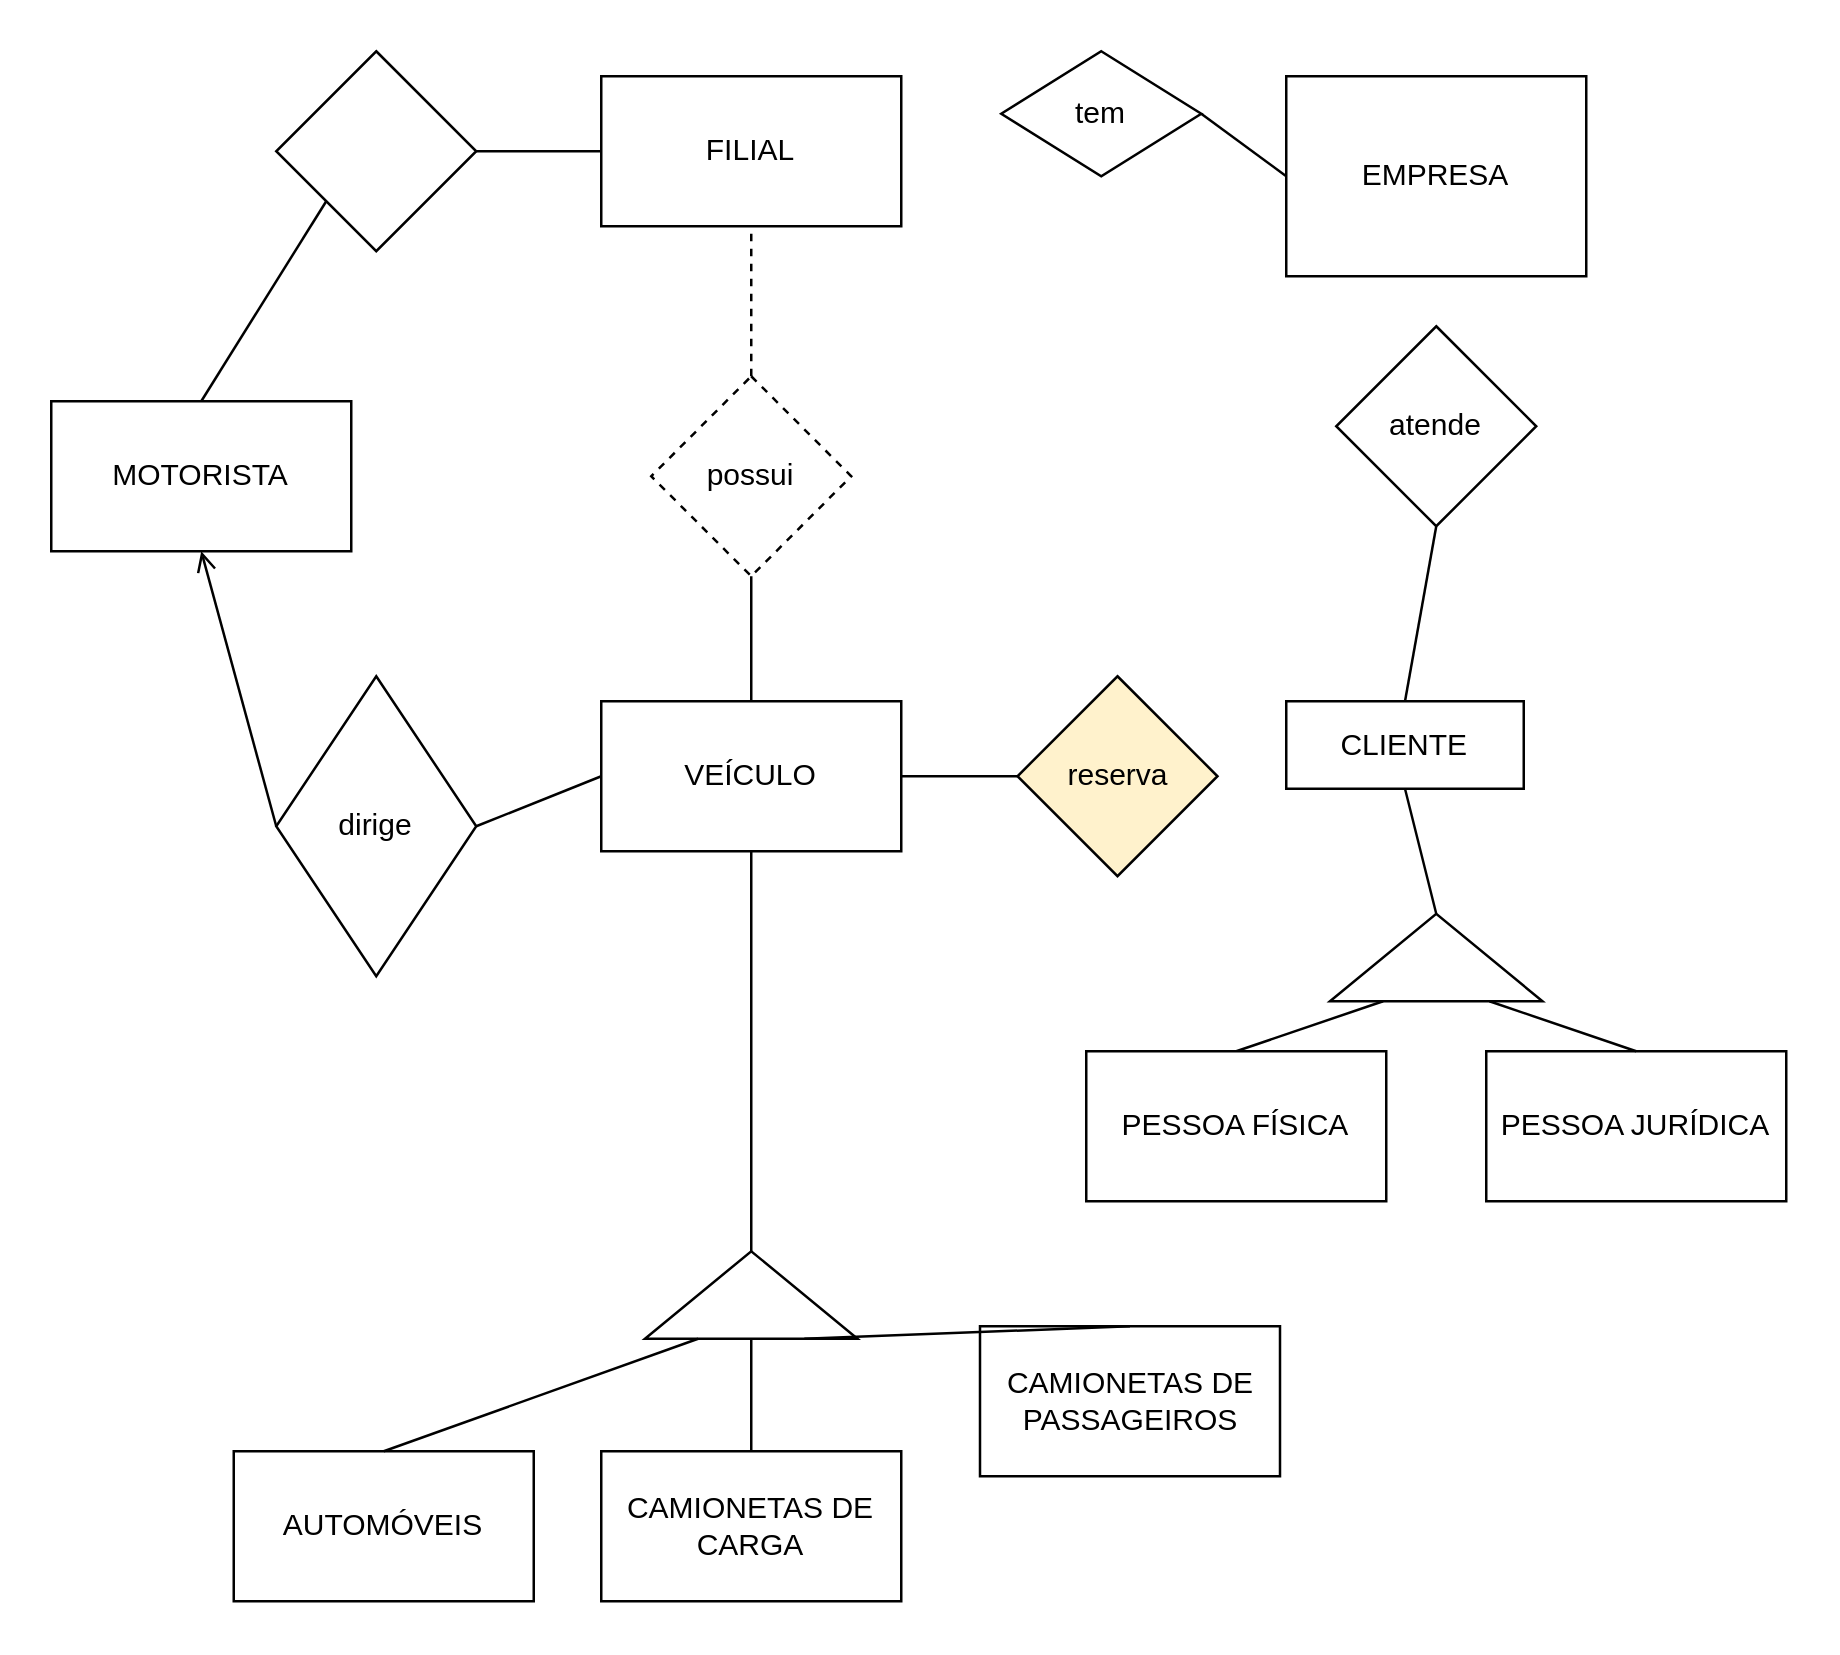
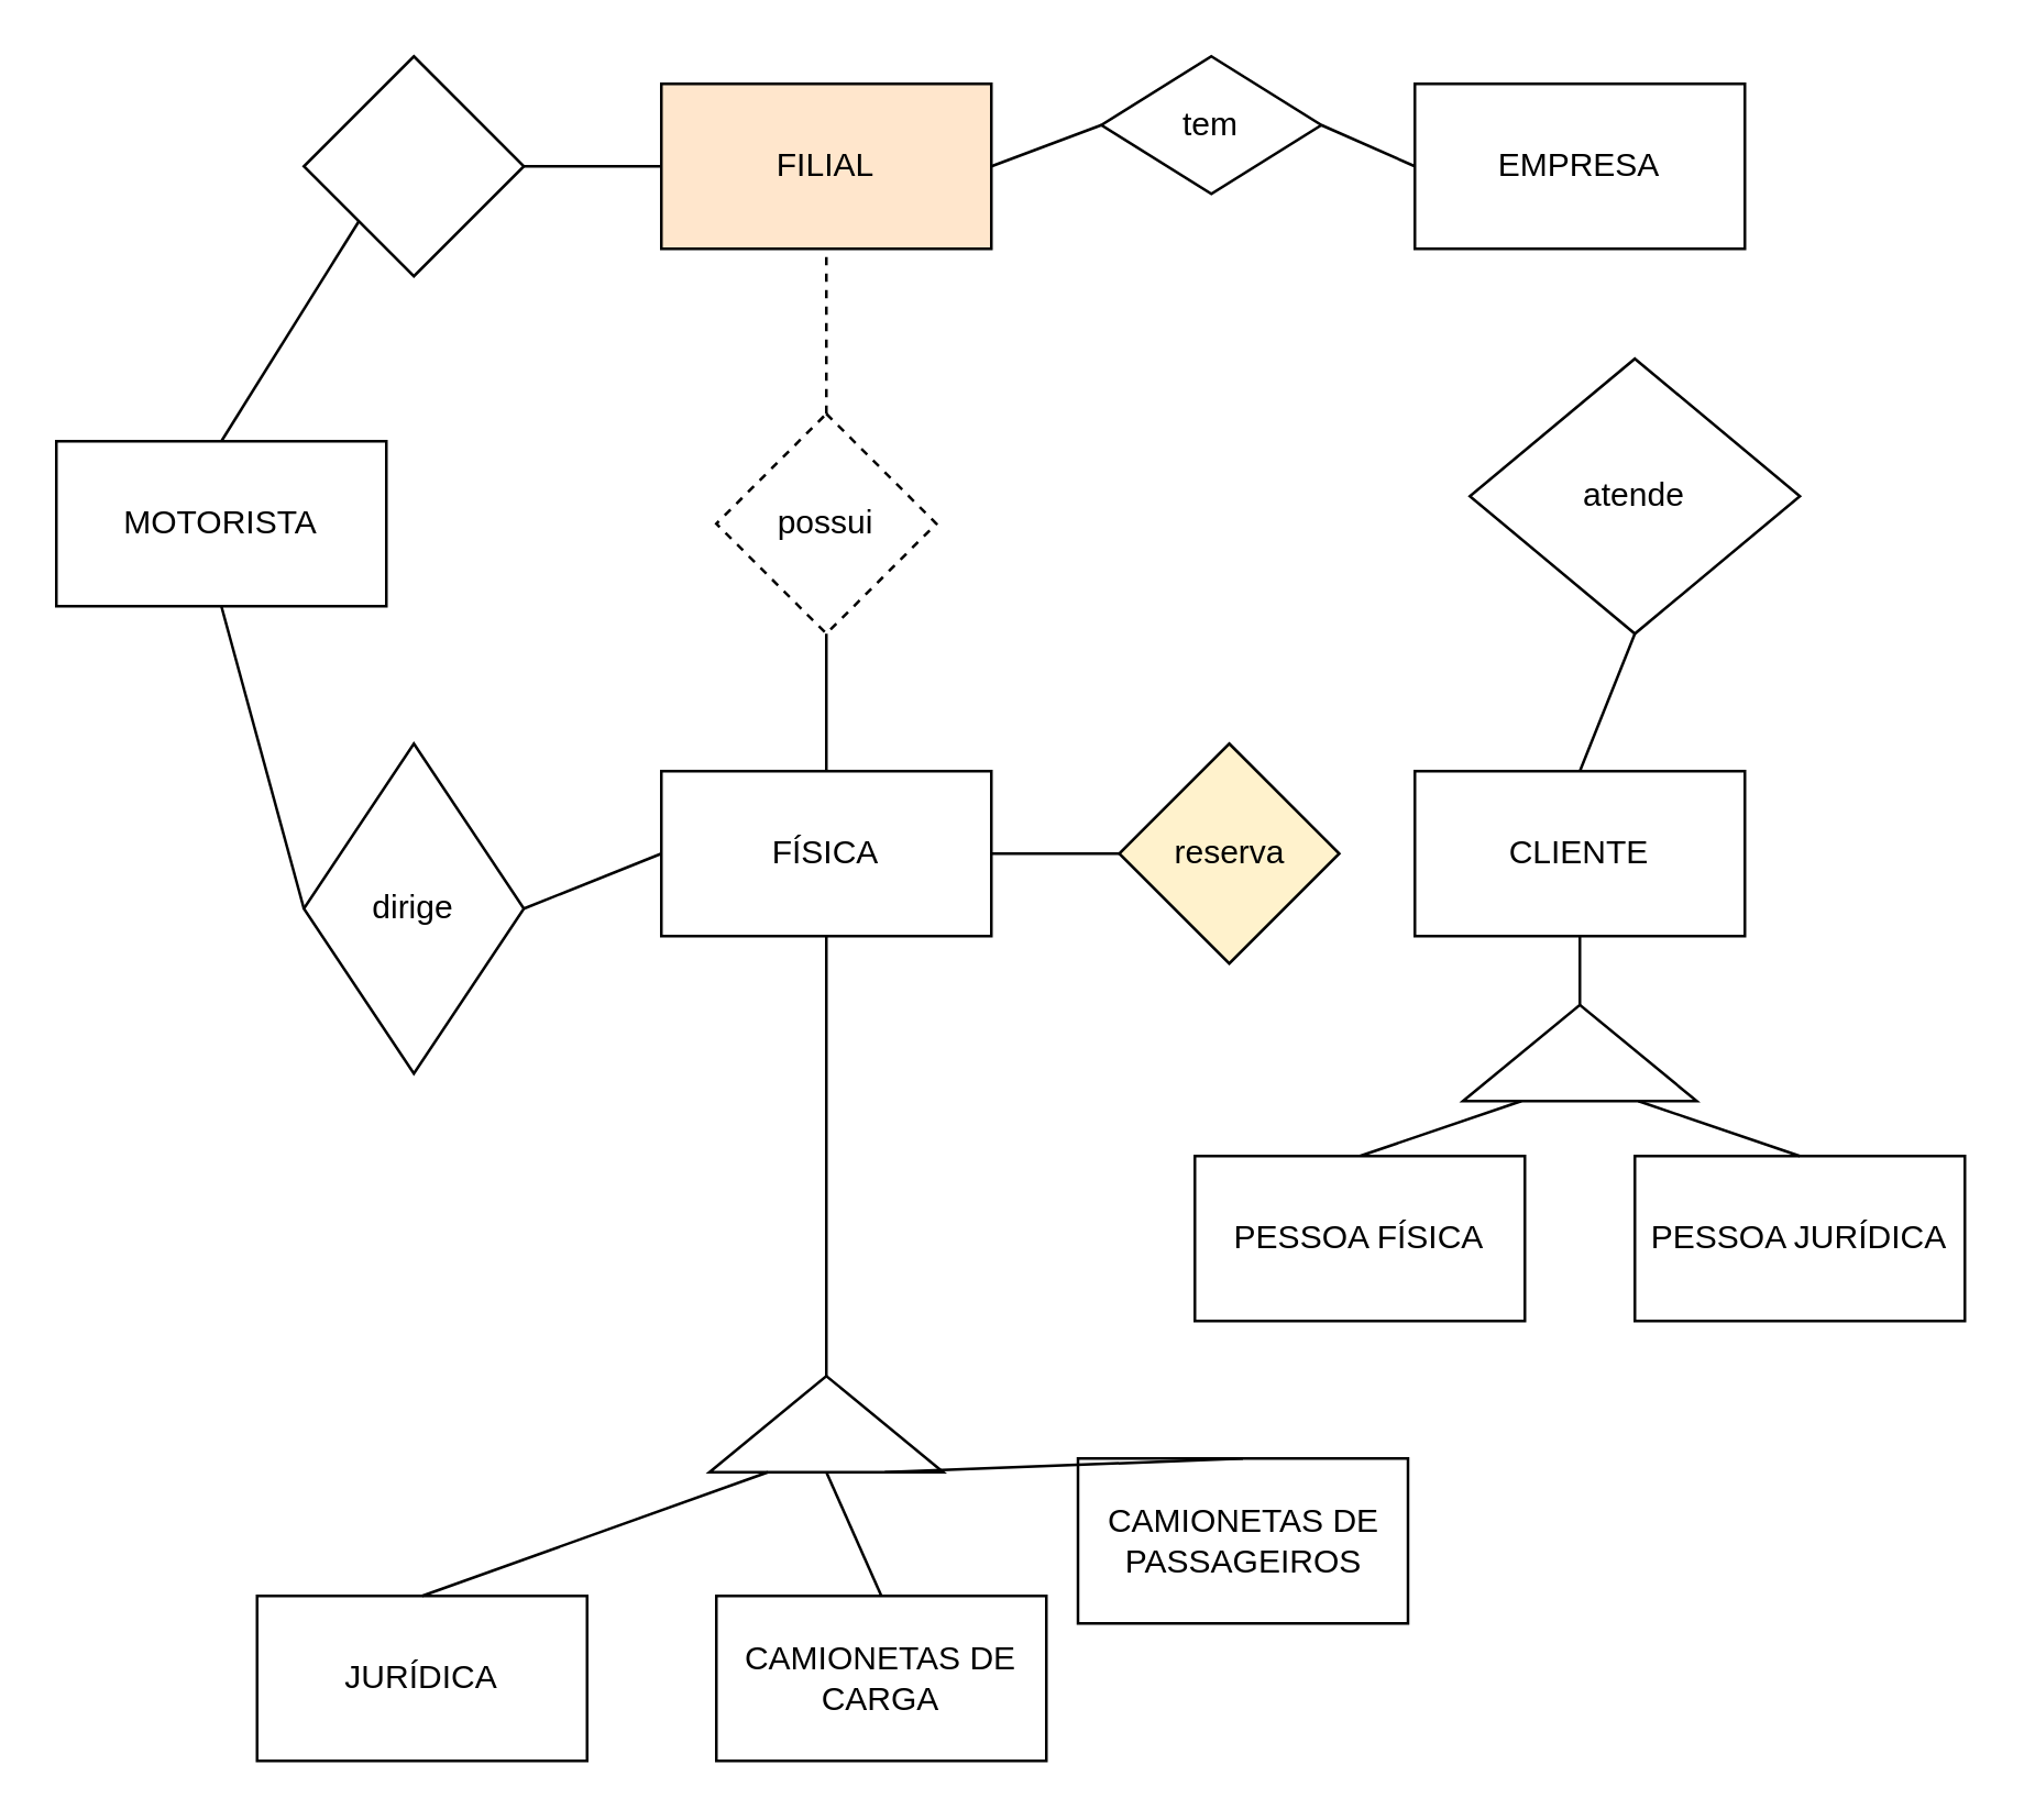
  <mxCell id="0" />
  <mxCell id="1" parent="0" />
- <mxCell id="2" value="CLIENTE" style="rounded=0;whiteSpace=wrap;html=1;" vertex="1" parent="1"><mxGeometry x="514" y="280" width="95" height="35" as="geometry" /></mxCell>
+ <mxCell id="2" value="CLIENTE" style="rounded=0;whiteSpace=wrap;html=1;" vertex="1" parent="1"><mxGeometry x="514" y="280" width="120" height="60" as="geometry" /></mxCell>
  <mxCell id="3" value="" style="triangle;whiteSpace=wrap;html=1;rotation=-90;" vertex="1" parent="1"><mxGeometry x="556.5" y="340" width="35" height="85" as="geometry" /></mxCell>
  <mxCell id="4" value="" style="endArrow=none;html=1;rounded=0;entryX=0;entryY=0.25;entryDx=0;entryDy=0;exitX=0.5;exitY=0;exitDx=0;exitDy=0;" edge="1" parent="1" source="5" target="3"><mxGeometry width="50" height="50" relative="1" as="geometry"><mxPoint x="524" y="390" as="sourcePoint" /><mxPoint x="574" y="340" as="targetPoint" /></mxGeometry></mxCell>
  <mxCell id="5" value="PESSOA FÍSICA" style="rounded=0;whiteSpace=wrap;html=1;" vertex="1" parent="1"><mxGeometry x="434" y="420" width="120" height="60" as="geometry" /></mxCell>
  <mxCell id="6" value="PESSOA JURÍDICA" style="rounded=0;whiteSpace=wrap;html=1;" vertex="1" parent="1"><mxGeometry x="594" y="420" width="120" height="60" as="geometry" /></mxCell>
  <mxCell id="7" value="" style="endArrow=none;html=1;rounded=0;exitX=0.5;exitY=0;exitDx=0;exitDy=0;entryX=0;entryY=0.75;entryDx=0;entryDy=0;" edge="1" parent="1" source="6" target="3"><mxGeometry width="50" height="50" relative="1" as="geometry"><mxPoint x="534" y="400" as="sourcePoint" /><mxPoint x="634" y="350" as="targetPoint" /></mxGeometry></mxCell>
  <mxCell id="8" value="" style="endArrow=none;html=1;rounded=0;entryX=0.5;entryY=1;entryDx=0;entryDy=0;exitX=1;exitY=0.5;exitDx=0;exitDy=0;" edge="1" parent="1" source="3" target="2"><mxGeometry width="50" height="50" relative="1" as="geometry"><mxPoint x="624" y="350" as="sourcePoint" /><mxPoint x="674" y="300" as="targetPoint" /></mxGeometry></mxCell>
- <mxCell id="9" value="EMPRESA" style="rounded=0;whiteSpace=wrap;html=1;" vertex="1" parent="1"><mxGeometry x="514" y="30" width="120" height="80" as="geometry" /></mxCell>
+ <mxCell id="9" value="EMPRESA" style="rounded=0;whiteSpace=wrap;html=1;" vertex="1" parent="1"><mxGeometry x="514" y="30" width="120" height="60" as="geometry" /></mxCell>
  <mxCell id="10" value="" style="endArrow=none;html=1;rounded=0;entryX=0.5;entryY=1;entryDx=0;entryDy=0;exitX=0.5;exitY=0;exitDx=0;exitDy=0;" edge="1" parent="1" source="2" target="11"><mxGeometry width="50" height="50" relative="1" as="geometry"><mxPoint x="572" y="260" as="sourcePoint" /><mxPoint x="574" y="90" as="targetPoint" /></mxGeometry></mxCell>
- <mxCell id="11" value="atende" style="rhombus;whiteSpace=wrap;html=1;" vertex="1" parent="1"><mxGeometry x="534" y="130" width="80" height="80" as="geometry" /></mxCell>
- <mxCell id="12" value="VEÍCULO" style="rounded=0;whiteSpace=wrap;html=1;" vertex="1" parent="1"><mxGeometry x="240" y="280" width="120" height="60" as="geometry" /></mxCell>
- <mxCell id="13" value="FILIAL" style="rounded=0;whiteSpace=wrap;html=1;" vertex="1" parent="1"><mxGeometry x="240" y="30" width="120" height="60" as="geometry" /></mxCell>
+ <mxCell id="11" value="atende" style="rhombus;whiteSpace=wrap;html=1;" vertex="1" parent="1"><mxGeometry x="534" y="130" width="120" height="100" as="geometry" /></mxCell>
+ <mxCell id="12" value="FÍSICA" style="rounded=0;whiteSpace=wrap;html=1;" vertex="1" parent="1"><mxGeometry x="240" y="280" width="120" height="60" as="geometry" /></mxCell>
+ <mxCell id="13" value="FILIAL" style="rounded=0;whiteSpace=wrap;html=1;fillColor=#ffe6cc;" vertex="1" parent="1"><mxGeometry x="240" y="30" width="120" height="60" as="geometry" /></mxCell>
  <mxCell id="14" value="" style="endArrow=none;html=1;rounded=0;exitX=0;exitY=0.5;exitDx=0;exitDy=0;entryX=1;entryY=0.5;entryDx=0;entryDy=0;" edge="1" parent="1" source="9" target="15"><mxGeometry width="50" height="50" relative="1" as="geometry"><mxPoint x="610" y="260" as="sourcePoint" /><mxPoint x="660" y="210" as="targetPoint" /></mxGeometry></mxCell>
  <mxCell id="15" value="tem" style="rhombus;whiteSpace=wrap;html=1;" vertex="1" parent="1"><mxGeometry x="400" y="20" width="80" height="50" as="geometry" /></mxCell>
+ <mxCell id="16" value="" style="endArrow=none;html=1;rounded=0;entryX=1;entryY=0.5;entryDx=0;entryDy=0;exitX=0;exitY=0.5;exitDx=0;exitDy=0;" edge="1" parent="1" source="15" target="13"><mxGeometry width="50" height="50" relative="1" as="geometry"><mxPoint x="610" y="260" as="sourcePoint" /><mxPoint x="660" y="210" as="targetPoint" /></mxGeometry></mxCell>
  <mxCell id="17" value="possui" style="rhombus;whiteSpace=wrap;html=1;dashed=1;" vertex="1" parent="1"><mxGeometry x="260" y="150" width="80" height="80" as="geometry" /></mxCell>
  <mxCell id="18" value="" style="endArrow=none;html=1;rounded=0;entryX=0.5;entryY=1;entryDx=0;entryDy=0;exitX=0.5;exitY=0;exitDx=0;exitDy=0;" edge="1" parent="1" source="12" target="17"><mxGeometry width="50" height="50" relative="1" as="geometry"><mxPoint x="610" y="260" as="sourcePoint" /><mxPoint x="660" y="210" as="targetPoint" /></mxGeometry></mxCell>
  <mxCell id="19" value="" style="endArrow=none;html=1;rounded=0;entryX=0.5;entryY=1;entryDx=0;entryDy=0;exitX=0.5;exitY=0;exitDx=0;exitDy=0;dashed=1;" edge="1" parent="1" source="17" target="13"><mxGeometry width="50" height="50" relative="1" as="geometry"><mxPoint x="610" y="260" as="sourcePoint" /><mxPoint x="660" y="210" as="targetPoint" /></mxGeometry></mxCell>
  <mxCell id="20" value="reserva" style="rhombus;whiteSpace=wrap;html=1;fillColor=#fff2cc;" vertex="1" parent="1"><mxGeometry x="406.5" y="270" width="80" height="80" as="geometry" /></mxCell>
  <mxCell id="21" value="" style="endArrow=none;html=1;rounded=0;entryX=1;entryY=0.5;entryDx=0;entryDy=0;exitX=0;exitY=0.5;exitDx=0;exitDy=0;" edge="1" parent="1" source="20" target="12"><mxGeometry width="50" height="50" relative="1" as="geometry"><mxPoint x="430" y="270" as="sourcePoint" /><mxPoint x="480" y="220" as="targetPoint" /></mxGeometry></mxCell>
  <mxCell id="22" value="" style="triangle;whiteSpace=wrap;html=1;rotation=-90;" vertex="1" parent="1"><mxGeometry x="282.5" y="475" width="35" height="85" as="geometry" /></mxCell>
  <mxCell id="23" value="" style="endArrow=none;html=1;rounded=0;entryX=0.5;entryY=1;entryDx=0;entryDy=0;exitX=1;exitY=0.5;exitDx=0;exitDy=0;" edge="1" parent="1" source="22" target="12"><mxGeometry width="50" height="50" relative="1" as="geometry"><mxPoint x="300" y="410" as="sourcePoint" /><mxPoint x="350" y="360" as="targetPoint" /></mxGeometry></mxCell>
- <mxCell id="24" value="CAMIONETAS DE CARGA" style="rounded=0;whiteSpace=wrap;html=1;" vertex="1" parent="1"><mxGeometry x="240" y="580" width="120" height="60" as="geometry" /></mxCell>
+ <mxCell id="24" value="CAMIONETAS DE CARGA" style="rounded=0;whiteSpace=wrap;html=1;" vertex="1" parent="1"><mxGeometry x="260" y="580" width="120" height="60" as="geometry" /></mxCell>
  <mxCell id="25" value="CAMIONETAS DE PASSAGEIROS" style="rounded=0;whiteSpace=wrap;html=1;" vertex="1" parent="1"><mxGeometry x="391.5" y="530" width="120" height="60" as="geometry" /></mxCell>
- <mxCell id="26" value="AUTOMÓVEIS" style="rounded=0;whiteSpace=wrap;html=1;" vertex="1" parent="1"><mxGeometry x="93" y="580" width="120" height="60" as="geometry" /></mxCell>
+ <mxCell id="26" value="JURÍDICA" style="rounded=0;whiteSpace=wrap;html=1;" vertex="1" parent="1"><mxGeometry x="93" y="580" width="120" height="60" as="geometry" /></mxCell>
  <mxCell id="27" value="" style="endArrow=none;html=1;rounded=0;entryX=0;entryY=0.5;entryDx=0;entryDy=0;exitX=0.5;exitY=0;exitDx=0;exitDy=0;" edge="1" parent="1" source="24" target="22"><mxGeometry width="50" height="50" relative="1" as="geometry"><mxPoint x="293" y="600" as="sourcePoint" /><mxPoint x="343" y="550" as="targetPoint" /></mxGeometry></mxCell>
  <mxCell id="28" value="" style="endArrow=none;html=1;rounded=0;entryX=0;entryY=0.25;entryDx=0;entryDy=0;exitX=0.5;exitY=0;exitDx=0;exitDy=0;" edge="1" parent="1" source="26" target="22"><mxGeometry width="50" height="50" relative="1" as="geometry"><mxPoint x="293" y="600" as="sourcePoint" /><mxPoint x="343" y="550" as="targetPoint" /></mxGeometry></mxCell>
  <mxCell id="29" value="" style="endArrow=none;html=1;rounded=0;entryX=0;entryY=0.75;entryDx=0;entryDy=0;exitX=0.5;exitY=0;exitDx=0;exitDy=0;" edge="1" parent="1" source="25" target="22"><mxGeometry width="50" height="50" relative="1" as="geometry"><mxPoint x="293" y="600" as="sourcePoint" /><mxPoint x="343" y="550" as="targetPoint" /></mxGeometry></mxCell>
  <mxCell id="30" value="MOTORISTA" style="rounded=0;whiteSpace=wrap;html=1;" vertex="1" parent="1"><mxGeometry x="20" y="160" width="120" height="60" as="geometry" /></mxCell>
  <mxCell id="31" value="dirige" style="rhombus;whiteSpace=wrap;html=1;" vertex="1" parent="1"><mxGeometry x="110" y="270" width="80" height="120" as="geometry" /></mxCell>
  <mxCell id="32" value="" style="rhombus;whiteSpace=wrap;html=1;" vertex="1" parent="1"><mxGeometry x="110" y="20" width="80" height="80" as="geometry" /></mxCell>
  <mxCell id="33" value="" style="endArrow=none;html=1;rounded=0;entryX=0;entryY=0.5;entryDx=0;entryDy=0;exitX=1;exitY=0.5;exitDx=0;exitDy=0;" edge="1" parent="1" source="31" target="12"><mxGeometry width="50" height="50" relative="1" as="geometry"><mxPoint x="390" y="335" as="sourcePoint" /><mxPoint x="440" y="285" as="targetPoint" /></mxGeometry></mxCell>
- <mxCell id="34" value="" style="endArrow=open;html=1;rounded=0;entryX=0.5;entryY=1;entryDx=0;entryDy=0;exitX=0;exitY=0.5;exitDx=0;exitDy=0;" edge="1" parent="1" source="31" target="30"><mxGeometry width="50" height="50" relative="1" as="geometry"><mxPoint x="390" y="335" as="sourcePoint" /><mxPoint x="440" y="285" as="targetPoint" /></mxGeometry></mxCell>
+ <mxCell id="34" value="" style="endArrow=none;html=1;rounded=0;entryX=0.5;entryY=1;entryDx=0;entryDy=0;exitX=0;exitY=0.5;exitDx=0;exitDy=0;" edge="1" parent="1" source="31" target="30"><mxGeometry width="50" height="50" relative="1" as="geometry"><mxPoint x="390" y="335" as="sourcePoint" /><mxPoint x="440" y="285" as="targetPoint" /></mxGeometry></mxCell>
  <mxCell id="35" value="" style="endArrow=none;html=1;rounded=0;entryX=0.5;entryY=0;entryDx=0;entryDy=0;exitX=0;exitY=1;exitDx=0;exitDy=0;" edge="1" parent="1" source="32" target="30"><mxGeometry width="50" height="50" relative="1" as="geometry"><mxPoint x="390" y="335" as="sourcePoint" /><mxPoint x="440" y="285" as="targetPoint" /></mxGeometry></mxCell>
  <mxCell id="36" value="" style="endArrow=none;html=1;rounded=0;entryX=1;entryY=0.5;entryDx=0;entryDy=0;exitX=0;exitY=0.5;exitDx=0;exitDy=0;" edge="1" parent="1" source="13" target="32"><mxGeometry width="50" height="50" relative="1" as="geometry"><mxPoint x="230" y="55" as="sourcePoint" /><mxPoint x="440" y="285" as="targetPoint" /></mxGeometry></mxCell>
